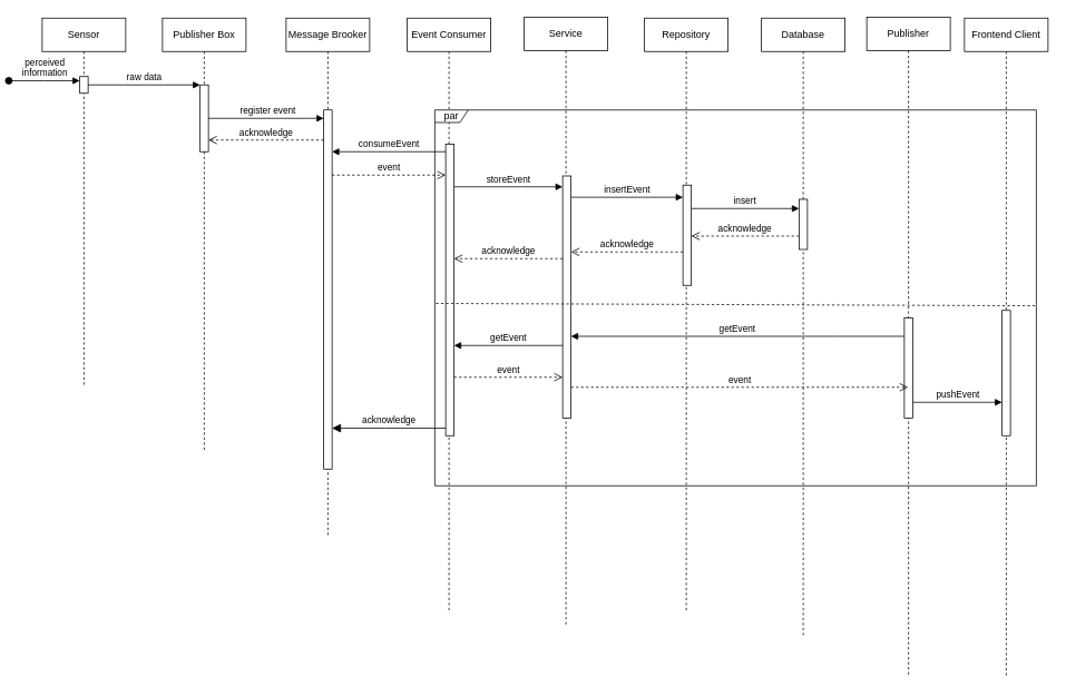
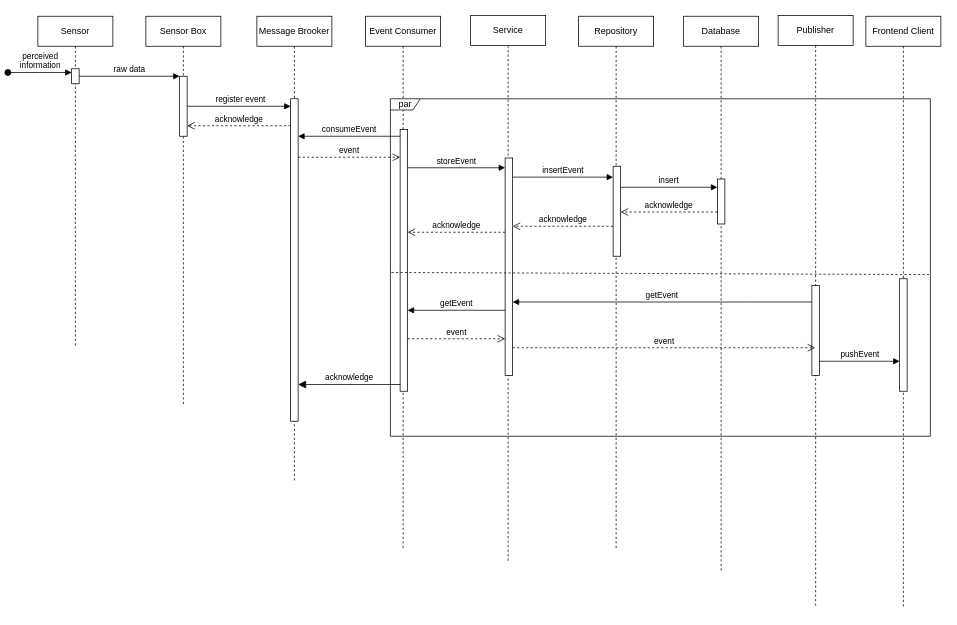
  <mxCell id="0" />
  <mxCell id="1" parent="0" />
  <mxCell id="2" value="Sensor" style="shape=umlLifeline;perimeter=lifelinePerimeter;whiteSpace=wrap;html=1;container=0;dropTarget=0;collapsible=0;recursiveResize=0;outlineConnect=0;portConstraint=eastwest;newEdgeStyle={&quot;edgeStyle&quot;:&quot;elbowEdgeStyle&quot;,&quot;elbow&quot;:&quot;vertical&quot;,&quot;curved&quot;:0,&quot;rounded&quot;:0};" parent="1" vertex="1"><mxGeometry x="20" y="21" width="100" height="440" as="geometry" /></mxCell>
  <mxCell id="3" value="" style="html=1;points=[];perimeter=orthogonalPerimeter;outlineConnect=0;targetShapes=umlLifeline;portConstraint=eastwest;newEdgeStyle={&quot;edgeStyle&quot;:&quot;elbowEdgeStyle&quot;,&quot;elbow&quot;:&quot;vertical&quot;,&quot;curved&quot;:0,&quot;rounded&quot;:0};" parent="2" vertex="1"><mxGeometry x="45" y="70" width="10" height="20" as="geometry" /></mxCell>
  <mxCell id="4" value="perceived &lt;br&gt;information" style="html=1;verticalAlign=bottom;startArrow=oval;endArrow=block;startSize=8;edgeStyle=elbowEdgeStyle;elbow=vertical;curved=0;rounded=0;" parent="2" edge="1"><mxGeometry relative="1" as="geometry"><mxPoint x="-40" y="75" as="sourcePoint" /><mxPoint x="45" y="75" as="targetPoint" /></mxGeometry></mxCell>
- <mxCell id="5" value="Publisher Box" style="shape=umlLifeline;perimeter=lifelinePerimeter;whiteSpace=wrap;html=1;container=0;dropTarget=0;collapsible=0;recursiveResize=0;outlineConnect=0;portConstraint=eastwest;newEdgeStyle={&quot;edgeStyle&quot;:&quot;elbowEdgeStyle&quot;,&quot;elbow&quot;:&quot;vertical&quot;,&quot;curved&quot;:0,&quot;rounded&quot;:0};" parent="1" vertex="1"><mxGeometry x="164" y="21" width="100" height="520" as="geometry" /></mxCell>
+ <mxCell id="5" value="Sensor Box" style="shape=umlLifeline;perimeter=lifelinePerimeter;whiteSpace=wrap;html=1;container=0;dropTarget=0;collapsible=0;recursiveResize=0;outlineConnect=0;portConstraint=eastwest;newEdgeStyle={&quot;edgeStyle&quot;:&quot;elbowEdgeStyle&quot;,&quot;elbow&quot;:&quot;vertical&quot;,&quot;curved&quot;:0,&quot;rounded&quot;:0};" parent="1" vertex="1"><mxGeometry x="164" y="21" width="100" height="520" as="geometry" /></mxCell>
  <mxCell id="6" value="" style="html=1;points=[];perimeter=orthogonalPerimeter;outlineConnect=0;targetShapes=umlLifeline;portConstraint=eastwest;newEdgeStyle={&quot;edgeStyle&quot;:&quot;elbowEdgeStyle&quot;,&quot;elbow&quot;:&quot;vertical&quot;,&quot;curved&quot;:0,&quot;rounded&quot;:0};" parent="5" vertex="1"><mxGeometry x="45" y="80" width="10" height="80" as="geometry" /></mxCell>
  <mxCell id="7" value="raw data" style="html=1;verticalAlign=bottom;endArrow=block;edgeStyle=elbowEdgeStyle;elbow=vertical;curved=0;rounded=0;" parent="1" source="3" target="6" edge="1"><mxGeometry relative="1" as="geometry"><mxPoint x="175" y="111" as="sourcePoint" /><Array as="points"><mxPoint x="160" y="101" /></Array></mxGeometry></mxCell>
  <mxCell id="8" value="acknowledge" style="html=1;verticalAlign=bottom;endArrow=open;dashed=1;endSize=8;edgeStyle=elbowEdgeStyle;elbow=horizontal;curved=0;rounded=0;" parent="1" edge="1"><mxGeometry relative="1" as="geometry"><mxPoint x="797" y="282" as="targetPoint" /><Array as="points"><mxPoint x="860" y="282" /></Array><mxPoint x="926" y="282" as="sourcePoint" /></mxGeometry></mxCell>
  <mxCell id="9" value="Message Brooker" style="shape=umlLifeline;perimeter=lifelinePerimeter;whiteSpace=wrap;html=1;container=0;dropTarget=0;collapsible=0;recursiveResize=0;outlineConnect=0;portConstraint=eastwest;newEdgeStyle={&quot;edgeStyle&quot;:&quot;elbowEdgeStyle&quot;,&quot;elbow&quot;:&quot;vertical&quot;,&quot;curved&quot;:0,&quot;rounded&quot;:0};" parent="1" vertex="1"><mxGeometry x="312" y="21" width="100" height="620" as="geometry" /></mxCell>
  <mxCell id="10" value="" style="html=1;points=[];perimeter=orthogonalPerimeter;outlineConnect=0;targetShapes=umlLifeline;portConstraint=eastwest;newEdgeStyle={&quot;edgeStyle&quot;:&quot;elbowEdgeStyle&quot;,&quot;elbow&quot;:&quot;vertical&quot;,&quot;curved&quot;:0,&quot;rounded&quot;:0};" parent="9" vertex="1"><mxGeometry x="45" y="110" width="10" height="430" as="geometry" /></mxCell>
  <mxCell id="11" value="Event Consumer" style="shape=umlLifeline;perimeter=lifelinePerimeter;whiteSpace=wrap;html=1;container=0;dropTarget=0;collapsible=0;recursiveResize=0;outlineConnect=0;portConstraint=eastwest;newEdgeStyle={&quot;edgeStyle&quot;:&quot;elbowEdgeStyle&quot;,&quot;elbow&quot;:&quot;vertical&quot;,&quot;curved&quot;:0,&quot;rounded&quot;:0};" parent="1" vertex="1"><mxGeometry x="457" y="21" width="100" height="710" as="geometry" /></mxCell>
  <mxCell id="12" value="" style="html=1;points=[];perimeter=orthogonalPerimeter;outlineConnect=0;targetShapes=umlLifeline;portConstraint=eastwest;newEdgeStyle={&quot;edgeStyle&quot;:&quot;elbowEdgeStyle&quot;,&quot;elbow&quot;:&quot;vertical&quot;,&quot;curved&quot;:0,&quot;rounded&quot;:0};" parent="11" vertex="1"><mxGeometry x="46" y="151" width="10" height="349" as="geometry" /></mxCell>
  <mxCell id="13" value="Database" style="shape=umlLifeline;perimeter=lifelinePerimeter;whiteSpace=wrap;html=1;container=0;dropTarget=0;collapsible=0;recursiveResize=0;outlineConnect=0;portConstraint=eastwest;newEdgeStyle={&quot;edgeStyle&quot;:&quot;elbowEdgeStyle&quot;,&quot;elbow&quot;:&quot;vertical&quot;,&quot;curved&quot;:0,&quot;rounded&quot;:0};" parent="1" vertex="1"><mxGeometry x="881" y="21" width="100" height="740" as="geometry" /></mxCell>
  <mxCell id="14" value="" style="html=1;points=[];perimeter=orthogonalPerimeter;outlineConnect=0;targetShapes=umlLifeline;portConstraint=eastwest;newEdgeStyle={&quot;edgeStyle&quot;:&quot;elbowEdgeStyle&quot;,&quot;elbow&quot;:&quot;vertical&quot;,&quot;curved&quot;:0,&quot;rounded&quot;:0};" parent="13" vertex="1"><mxGeometry x="45" y="217" width="10" height="60" as="geometry" /></mxCell>
  <mxCell id="15" value="register event" style="html=1;verticalAlign=bottom;endArrow=block;edgeStyle=elbowEdgeStyle;elbow=horizontal;curved=0;rounded=0;" parent="1" source="6" edge="1" target="10"><mxGeometry x="0.029" relative="1" as="geometry"><mxPoint x="260" y="141" as="sourcePoint" /><Array as="points"><mxPoint x="335" y="141" /></Array><mxPoint x="420" y="141" as="targetPoint" /><mxPoint as="offset" /></mxGeometry></mxCell>
  <mxCell id="16" value="acknowledge" style="html=1;verticalAlign=bottom;endArrow=block;endSize=8;edgeStyle=elbowEdgeStyle;elbow=vertical;curved=0;rounded=0;startArrow=none;startFill=0;endFill=1;" parent="1" edge="1" target="10" source="12"><mxGeometry relative="1" as="geometry"><mxPoint x="367" y="512" as="targetPoint" /><Array as="points"><mxPoint x="430" y="512" /></Array><mxPoint x="503" y="512" as="sourcePoint" /></mxGeometry></mxCell>
  <mxCell id="17" value="insert" style="html=1;verticalAlign=bottom;endArrow=block;edgeStyle=elbowEdgeStyle;elbow=vertical;curved=0;rounded=0;" parent="1" edge="1" target="14"><mxGeometry x="-0.006" relative="1" as="geometry"><mxPoint x="797" y="249" as="sourcePoint" /><Array as="points"><mxPoint x="860" y="249" /></Array><mxPoint x="610" y="249" as="targetPoint" /><mxPoint as="offset" /></mxGeometry></mxCell>
  <mxCell id="18" value="Repository" style="shape=umlLifeline;perimeter=lifelinePerimeter;whiteSpace=wrap;html=1;container=0;dropTarget=0;collapsible=0;recursiveResize=0;outlineConnect=0;portConstraint=eastwest;newEdgeStyle={&quot;edgeStyle&quot;:&quot;elbowEdgeStyle&quot;,&quot;elbow&quot;:&quot;vertical&quot;,&quot;curved&quot;:0,&quot;rounded&quot;:0};" vertex="1" parent="1"><mxGeometry x="741" y="21" width="100" height="710" as="geometry" /></mxCell>
  <mxCell id="19" value="" style="html=1;points=[];perimeter=orthogonalPerimeter;outlineConnect=0;targetShapes=umlLifeline;portConstraint=eastwest;newEdgeStyle={&quot;edgeStyle&quot;:&quot;elbowEdgeStyle&quot;,&quot;elbow&quot;:&quot;vertical&quot;,&quot;curved&quot;:0,&quot;rounded&quot;:0};" vertex="1" parent="18"><mxGeometry x="46" y="200" width="10" height="120" as="geometry" /></mxCell>
  <mxCell id="20" value="Service" style="shape=umlLifeline;perimeter=lifelinePerimeter;whiteSpace=wrap;html=1;container=0;dropTarget=0;collapsible=0;recursiveResize=0;outlineConnect=0;portConstraint=eastwest;newEdgeStyle={&quot;edgeStyle&quot;:&quot;elbowEdgeStyle&quot;,&quot;elbow&quot;:&quot;vertical&quot;,&quot;curved&quot;:0,&quot;rounded&quot;:0};" vertex="1" parent="1"><mxGeometry x="597" y="20" width="100" height="730" as="geometry" /></mxCell>
  <mxCell id="21" value="" style="html=1;points=[];perimeter=orthogonalPerimeter;outlineConnect=0;targetShapes=umlLifeline;portConstraint=eastwest;newEdgeStyle={&quot;edgeStyle&quot;:&quot;elbowEdgeStyle&quot;,&quot;elbow&quot;:&quot;vertical&quot;,&quot;curved&quot;:0,&quot;rounded&quot;:0};" vertex="1" parent="20"><mxGeometry x="46" y="190" width="10" height="290" as="geometry" /></mxCell>
  <mxCell id="22" value="storeEvent" style="html=1;verticalAlign=bottom;endArrow=block;edgeStyle=elbowEdgeStyle;elbow=vertical;curved=0;rounded=0;" edge="1" parent="1" source="12" target="21"><mxGeometry relative="1" as="geometry"><mxPoint x="514" y="223" as="sourcePoint" /><Array as="points"><mxPoint x="594" y="223" /></Array><mxPoint x="656" y="223" as="targetPoint" /></mxGeometry></mxCell>
  <mxCell id="23" value="acknowledge" style="html=1;verticalAlign=bottom;endArrow=open;dashed=1;endSize=8;edgeStyle=elbowEdgeStyle;elbow=horizontal;curved=0;rounded=0;" edge="1" parent="1"><mxGeometry relative="1" as="geometry"><mxPoint x="219" y="167" as="targetPoint" /><Array as="points"><mxPoint x="283" y="167" /></Array><mxPoint x="357" y="167" as="sourcePoint" /></mxGeometry></mxCell>
  <mxCell id="24" value="insertEvent" style="html=1;verticalAlign=bottom;endArrow=block;edgeStyle=elbowEdgeStyle;elbow=vertical;curved=0;rounded=0;" edge="1" parent="1" source="21" target="19"><mxGeometry relative="1" as="geometry"><mxPoint x="655" y="235.5" as="sourcePoint" /><Array as="points"><mxPoint x="736" y="235.5" /></Array><mxPoint x="785" y="235.5" as="targetPoint" /></mxGeometry></mxCell>
  <mxCell id="25" value="acknowledge" style="html=1;verticalAlign=bottom;endArrow=open;dashed=1;endSize=8;edgeStyle=elbowEdgeStyle;elbow=horizontal;curved=0;rounded=0;" edge="1" parent="1" source="19" target="21"><mxGeometry relative="1" as="geometry"><mxPoint x="650" y="301" as="targetPoint" /><Array as="points"><mxPoint x="713" y="301" /></Array><mxPoint x="779" y="301" as="sourcePoint" /></mxGeometry></mxCell>
  <mxCell id="26" value="acknowledge" style="html=1;verticalAlign=bottom;endArrow=open;dashed=1;endSize=8;edgeStyle=elbowEdgeStyle;elbow=horizontal;curved=0;rounded=0;" edge="1" parent="1"><mxGeometry relative="1" as="geometry"><mxPoint x="513" y="309" as="targetPoint" /><Array as="points"><mxPoint x="570" y="309" /></Array><mxPoint x="643" y="309" as="sourcePoint" /></mxGeometry></mxCell>
  <mxCell id="27" value="par" style="shape=umlFrame;whiteSpace=wrap;html=1;pointerEvents=0;width=40;height=15;" vertex="1" parent="1"><mxGeometry x="490" y="131" width="720" height="450" as="geometry" /></mxCell>
  <mxCell id="28" value="" style="endArrow=none;dashed=1;html=1;rounded=0;exitX=0.003;exitY=0.557;exitDx=0;exitDy=0;exitPerimeter=0;entryX=1;entryY=0.521;entryDx=0;entryDy=0;entryPerimeter=0;" edge="1" parent="1" target="27"><mxGeometry width="50" height="50" relative="1" as="geometry"><mxPoint x="491.38" y="362.65" as="sourcePoint" /><mxPoint x="952.3" y="365.35" as="targetPoint" /></mxGeometry></mxCell>
  <mxCell id="29" value="Publisher" style="shape=umlLifeline;perimeter=lifelinePerimeter;whiteSpace=wrap;html=1;container=0;dropTarget=0;collapsible=0;recursiveResize=0;outlineConnect=0;portConstraint=eastwest;newEdgeStyle={&quot;edgeStyle&quot;:&quot;elbowEdgeStyle&quot;,&quot;elbow&quot;:&quot;vertical&quot;,&quot;curved&quot;:0,&quot;rounded&quot;:0};" vertex="1" parent="1"><mxGeometry x="1007" y="20" width="100" height="790" as="geometry" /></mxCell>
  <mxCell id="30" value="" style="html=1;points=[];perimeter=orthogonalPerimeter;outlineConnect=0;targetShapes=umlLifeline;portConstraint=eastwest;newEdgeStyle={&quot;edgeStyle&quot;:&quot;elbowEdgeStyle&quot;,&quot;elbow&quot;:&quot;vertical&quot;,&quot;curved&quot;:0,&quot;rounded&quot;:0};" vertex="1" parent="29"><mxGeometry x="45" y="360" width="10" height="120" as="geometry" /></mxCell>
  <mxCell id="31" value="Frontend Client" style="shape=umlLifeline;perimeter=lifelinePerimeter;whiteSpace=wrap;html=1;container=0;dropTarget=0;collapsible=0;recursiveResize=0;outlineConnect=0;portConstraint=eastwest;newEdgeStyle={&quot;edgeStyle&quot;:&quot;elbowEdgeStyle&quot;,&quot;elbow&quot;:&quot;vertical&quot;,&quot;curved&quot;:0,&quot;rounded&quot;:0};" vertex="1" parent="1"><mxGeometry x="1124" y="21" width="100" height="790" as="geometry" /></mxCell>
  <mxCell id="32" value="" style="html=1;points=[];perimeter=orthogonalPerimeter;outlineConnect=0;targetShapes=umlLifeline;portConstraint=eastwest;newEdgeStyle={&quot;edgeStyle&quot;:&quot;elbowEdgeStyle&quot;,&quot;elbow&quot;:&quot;vertical&quot;,&quot;curved&quot;:0,&quot;rounded&quot;:0};" vertex="1" parent="31"><mxGeometry x="45" y="350" width="10" height="150" as="geometry" /></mxCell>
  <mxCell id="33" value="getEvent" style="html=1;verticalAlign=bottom;endArrow=block;edgeStyle=elbowEdgeStyle;elbow=vertical;curved=0;rounded=0;" edge="1" parent="1"><mxGeometry relative="1" as="geometry"><mxPoint x="1052" y="402" as="sourcePoint" /><Array as="points"><mxPoint x="970" y="402" /><mxPoint x="720" y="412" /><mxPoint x="749" y="391.5" /></Array><mxPoint x="653" y="402" as="targetPoint" /></mxGeometry></mxCell>
  <mxCell id="34" value="consumeEvent" style="html=1;verticalAlign=bottom;endArrow=none;edgeStyle=elbowEdgeStyle;elbow=vertical;curved=0;rounded=0;startArrow=block;startFill=1;strokeColor=default;endFill=0;" parent="1" edge="1"><mxGeometry relative="1" as="geometry"><mxPoint x="367" y="181" as="sourcePoint" /><Array as="points" /><mxPoint x="503" y="181" as="targetPoint" /></mxGeometry></mxCell>
  <mxCell id="35" value="event" style="html=1;verticalAlign=bottom;endArrow=open;dashed=1;endSize=8;edgeStyle=elbowEdgeStyle;elbow=horizontal;curved=0;rounded=0;" edge="1" parent="1"><mxGeometry relative="1" as="geometry"><mxPoint x="503" y="209" as="targetPoint" /><Array as="points"><mxPoint x="417" y="209" /></Array><mxPoint x="367" y="209" as="sourcePoint" /></mxGeometry></mxCell>
  <mxCell id="36" value="getEvent" style="html=1;verticalAlign=bottom;endArrow=block;edgeStyle=elbowEdgeStyle;elbow=vertical;curved=0;rounded=0;" edge="1" parent="1"><mxGeometry relative="1" as="geometry"><mxPoint x="643" y="413" as="sourcePoint" /><Array as="points"><mxPoint x="600" y="413" /><mxPoint x="610" y="413" /><mxPoint x="597" y="396" /><mxPoint x="626" y="375.5" /></Array><mxPoint x="513" y="413" as="targetPoint" /></mxGeometry></mxCell>
  <mxCell id="37" value="pushEvent" style="html=1;verticalAlign=bottom;endArrow=block;edgeStyle=elbowEdgeStyle;elbow=horizontal;curved=0;rounded=0;" edge="1" parent="1" source="30" target="32"><mxGeometry relative="1" as="geometry"><mxPoint x="1157" y="541" as="sourcePoint" /><Array as="points"><mxPoint x="1120" y="481" /><mxPoint x="725" y="591" /><mxPoint x="754" y="570.5" /></Array><mxPoint x="1050" y="541" as="targetPoint" /></mxGeometry></mxCell>
  <mxCell id="38" value="event" style="html=1;verticalAlign=bottom;endArrow=open;dashed=1;endSize=8;edgeStyle=elbowEdgeStyle;elbow=horizontal;curved=0;rounded=0;" edge="1" parent="1" source="12" target="21"><mxGeometry relative="1" as="geometry"><mxPoint x="666" y="471" as="targetPoint" /><Array as="points"><mxPoint x="580" y="451" /></Array><mxPoint x="530" y="471" as="sourcePoint" /></mxGeometry></mxCell>
  <mxCell id="39" value="event" style="html=1;verticalAlign=bottom;endArrow=open;dashed=1;endSize=8;edgeStyle=elbowEdgeStyle;elbow=horizontal;curved=0;rounded=0;" edge="1" parent="1"><mxGeometry relative="1" as="geometry"><mxPoint x="1056.5" y="463" as="targetPoint" /><Array as="points"><mxPoint x="778" y="463" /></Array><mxPoint x="653" y="463" as="sourcePoint" /></mxGeometry></mxCell>
